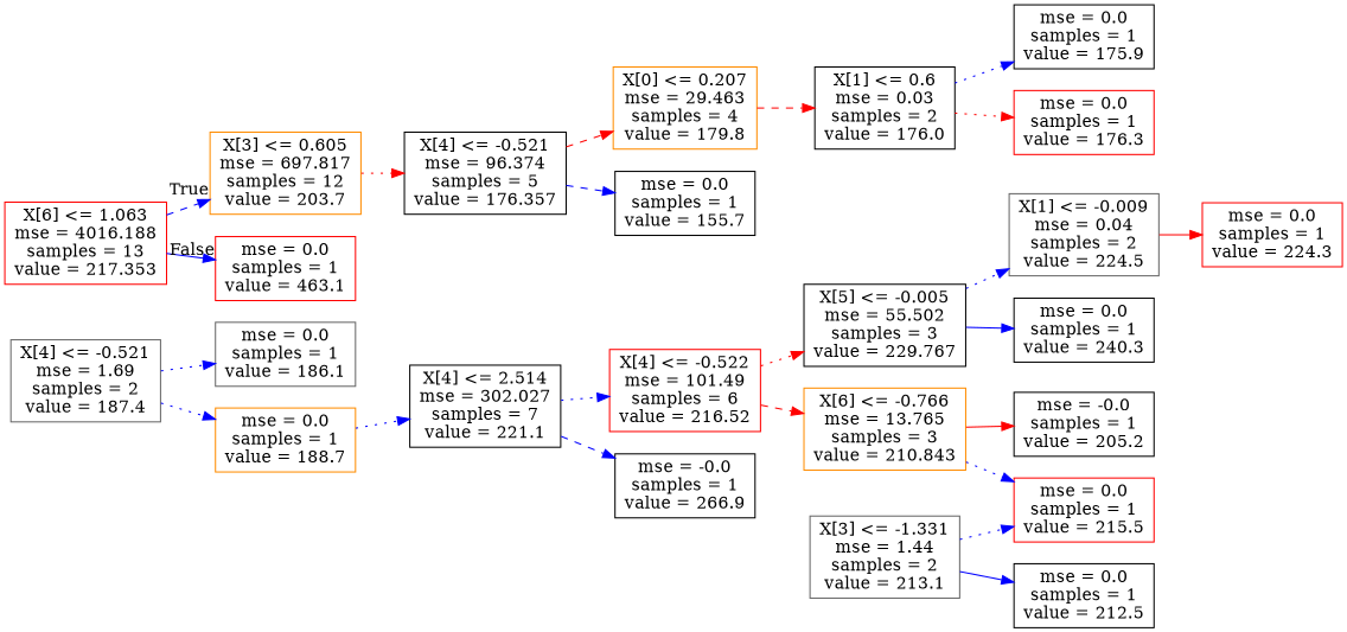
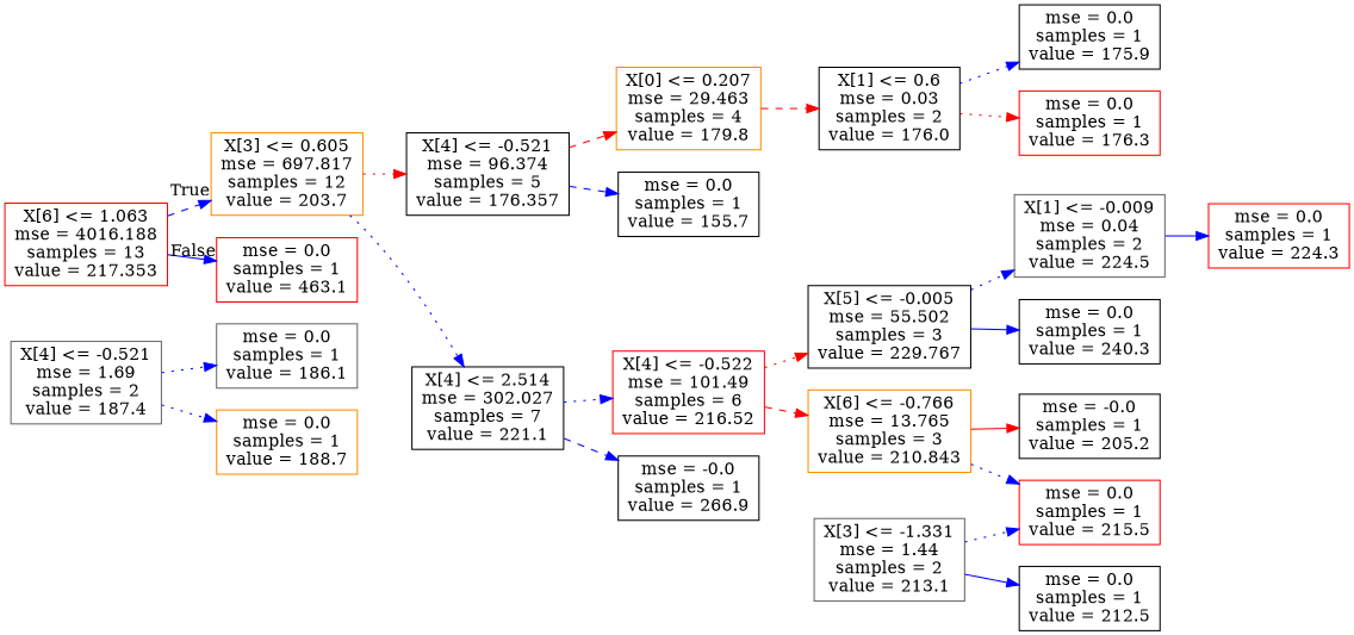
  digraph {
    rankdir=LR
    node [color=black shape=box]
    edge [color=blue style=dotted]
    n1 [color=red label="X[6] <= 1.063\nmse = 4016.188\nsamples = 13\nvalue = 217.353"]
    n2 [color=darkorange label="X[3] <= 0.605\nmse = 697.817\nsamples = 12\nvalue = 203.7"]
    n3 [color=red label="mse = 0.0\nsamples = 1\nvalue = 463.1"]
    n4 [label="X[4] <= 2.514\nmse = 302.027\nsamples = 7\nvalue = 221.1"]
    n5 [label="X[4] <= -0.521\nmse = 96.374\nsamples = 5\nvalue = 176.357"]
    n6 [color=red label="X[4] <= -0.522\nmse = 101.49\nsamples = 6\nvalue = 216.52"]
    n7 [label="mse = -0.0\nsamples = 1\nvalue = 266.9"]
    n8 [color=darkorange label="X[0] <= 0.207\nmse = 29.463\nsamples = 4\nvalue = 179.8"]
    n9 [label="mse = 0.0\nsamples = 1\nvalue = 155.7"]
    n10 [color=darkorange label="X[6] <= -0.766\nmse = 13.765\nsamples = 3\nvalue = 210.843"]
    n11 [label="X[5] <= -0.005\nmse = 55.502\nsamples = 3\nvalue = 229.767"]
    n12 [label="mse = -0.0\nsamples = 1\nvalue = 205.2"]
    n13 [color=red label="mse = 0.0\nsamples = 1\nvalue = 215.5"]
    n14 [label="mse = 0.0\nsamples = 1\nvalue = 240.3"]
    n15 [color=gray40 label="X[1] <= -0.009\nmse = 0.04\nsamples = 2\nvalue = 224.5"]
    n16 [color=gray40 label="X[3] <= -1.331\nmse = 1.44\nsamples = 2\nvalue = 213.1"]
    n17 [label="mse = 0.0\nsamples = 1\nvalue = 212.5"]
    n18 [color=red label="mse = 0.0\nsamples = 1\nvalue = 224.3"]
    n19 [label="X[1] <= 0.6\nmse = 0.03\nsamples = 2\nvalue = 176.0"]
    n20 [color=red label="mse = 0.0\nsamples = 1\nvalue = 176.3"]
    n21 [label="mse = 0.0\nsamples = 1\nvalue = 175.9"]
    n22 [color=gray40 label="X[4] <= -0.521\nmse = 1.69\nsamples = 2\nvalue = 187.4"]
    n23 [color=gray40 label="mse = 0.0\nsamples = 1\nvalue = 186.1"]
    n24 [color=darkorange label="mse = 0.0\nsamples = 1\nvalue = 188.7"]
    n1 -> n2 [headlabel=True labelangle=45 labeldistance=2.5 style=dashed]
    n1 -> n3 [headlabel=False labelangle=-45 labeldistance=2.5 style=solid]
-   n24 -> n4
+   n2 -> n4
    n2 -> n5 [color=red]
    n4 -> n6
    n4 -> n7 [style=dashed]
    n5 -> n8 [color=red style=dashed]
    n5 -> n9 [style=dashed]
    n6 -> n10 [color=red style=dashed]
    n6 -> n11 [color=red]
    n8 -> n19 [color=red style=dashed]
    n10 -> n12 [color=red style=solid]
    n10 -> n13
    n11 -> n14 [style=solid]
    n11 -> n15
-   n15 -> n18 [color=red style=solid]
+   n15 -> n18 [style=solid]
    n16 -> n13
    n16 -> n17 [style=solid]
    n19 -> n20 [color=red]
    n19 -> n21
    n22 -> n23
    n22 -> n24
  }
